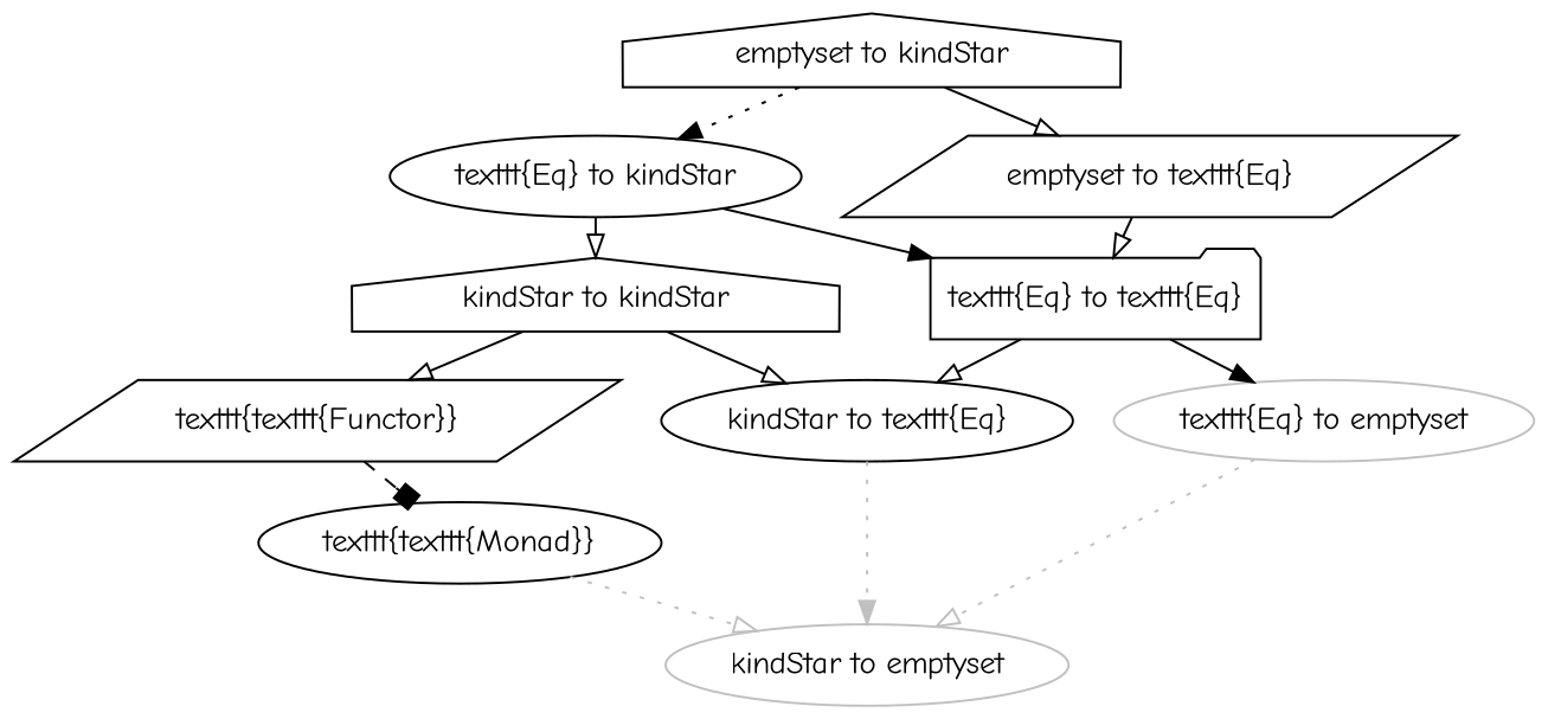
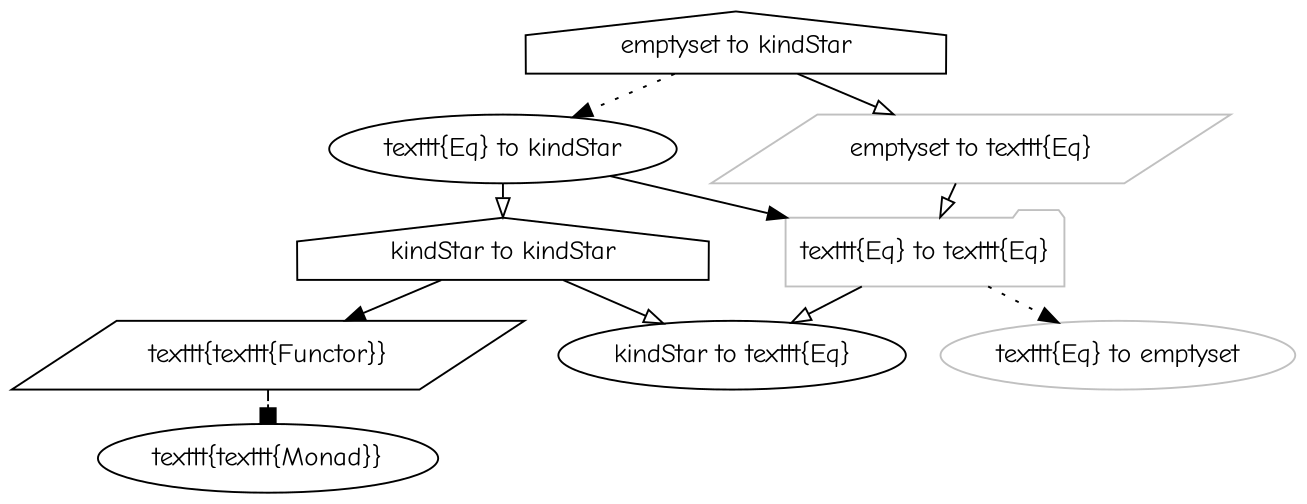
  digraph {
    fontname="Comic Neue"
    ranksep=0.25
    node [fontname="Comic Neue" shape=ellipse]
    edge [arrowhead=onormal fontname="Comic Neue"]
    "\kindStar \to \texttt{Eq}"
    "\texttt{Eq} \to \emptyset" [color=gray]
    "\texttt{Eq} \to \kindStar"
-   "\emptyset \to \texttt{Eq}" [shape=parallelogram]
+   "\emptyset \to \texttt{Eq}" [shape=parallelogram color=gray]
    "\kindStar \to \kindStar" [shape=house]
-   "\texttt{Eq} \to \texttt{Eq}" [shape=folder]
-   "\kindStar \to \emptyset" [color=gray]
+   "\texttt{Eq} \to \texttt{Eq}" [shape=folder color=gray]
    "\texttt{\texttt{Functor}}" [shape=parallelogram]
    "\emptyset \to \kindStar" [shape=house]
    "\texttt{\texttt{Monad}}"
    subgraph sub_1 {
      rank=same
      "\kindStar \to \texttt{Eq}"
      "\texttt{Eq} \to \emptyset"
    }
    subgraph sub_2 {
      rank=same
      "\texttt{Eq} \to \kindStar"
      "\emptyset \to \texttt{Eq}"
    }
    subgraph sub_3 {
      rank=same
      "\kindStar \to \kindStar"
      "\texttt{Eq} \to \texttt{Eq}"
    }
-   "\kindStar \to \texttt{Eq}" -> "\kindStar \to \emptyset" [arrowhead=normal color=gray style=dotted]
-   "\texttt{Eq} \to \emptyset" -> "\kindStar \to \emptyset" [color=gray style=dotted]
    "\texttt{Eq} \to \kindStar" -> "\kindStar \to \kindStar"
    "\texttt{Eq} \to \kindStar" -> "\texttt{Eq} \to \texttt{Eq}" [arrowhead=normal]
    "\emptyset \to \texttt{Eq}" -> "\texttt{Eq} \to \texttt{Eq}"
    "\kindStar \to \kindStar" -> "\kindStar \to \texttt{Eq}"
-   "\kindStar \to \kindStar" -> "\texttt{\texttt{Functor}}"
+   "\kindStar \to \kindStar" -> "\texttt{\texttt{Functor}}" [arrowhead=normal]
    "\texttt{Eq} \to \texttt{Eq}" -> "\kindStar \to \texttt{Eq}"
-   "\texttt{Eq} \to \texttt{Eq}" -> "\texttt{Eq} \to \emptyset" [arrowhead=normal]
+   "\texttt{Eq} \to \texttt{Eq}" -> "\texttt{Eq} \to \emptyset" [arrowhead=normal style=dotted]
    "\texttt{\texttt{Functor}}" -> "\texttt{\texttt{Monad}}" [arrowhead=box style=dashed]
    "\emptyset \to \kindStar" -> "\texttt{Eq} \to \kindStar" [arrowhead=normal style=dotted]
    "\emptyset \to \kindStar" -> "\emptyset \to \texttt{Eq}"
-   "\texttt{\texttt{Monad}}" -> "\kindStar \to \emptyset" [color=gray style=dotted]
  }
